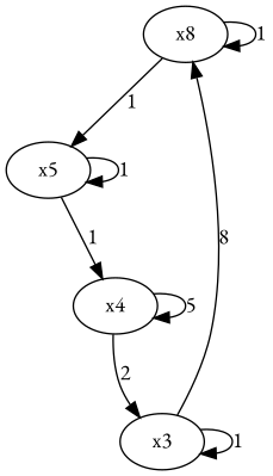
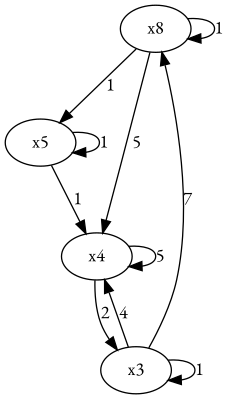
  digraph {
    fontname="EB Garamond"
    node [fontname="EB Garamond"]
    edge [fontname="EB Garamond"]
    n1 [label=x8]
    n2 [label=x5]
    x4
    x3
    n1 -> n1 [label=1]
    n1 -> n2 [label=1]
+   n1 -> x4 [label=5]
    n2 -> n2 [label=1]
    n2 -> x4 [label=1]
    x4 -> x4 [label=5]
    x4 -> x3 [label=2]
-   x3 -> n1 [label=8]
+   x3 -> n1 [label=7]
+   x3 -> x4 [label=4]
    x3 -> x3 [label=1]
  }
